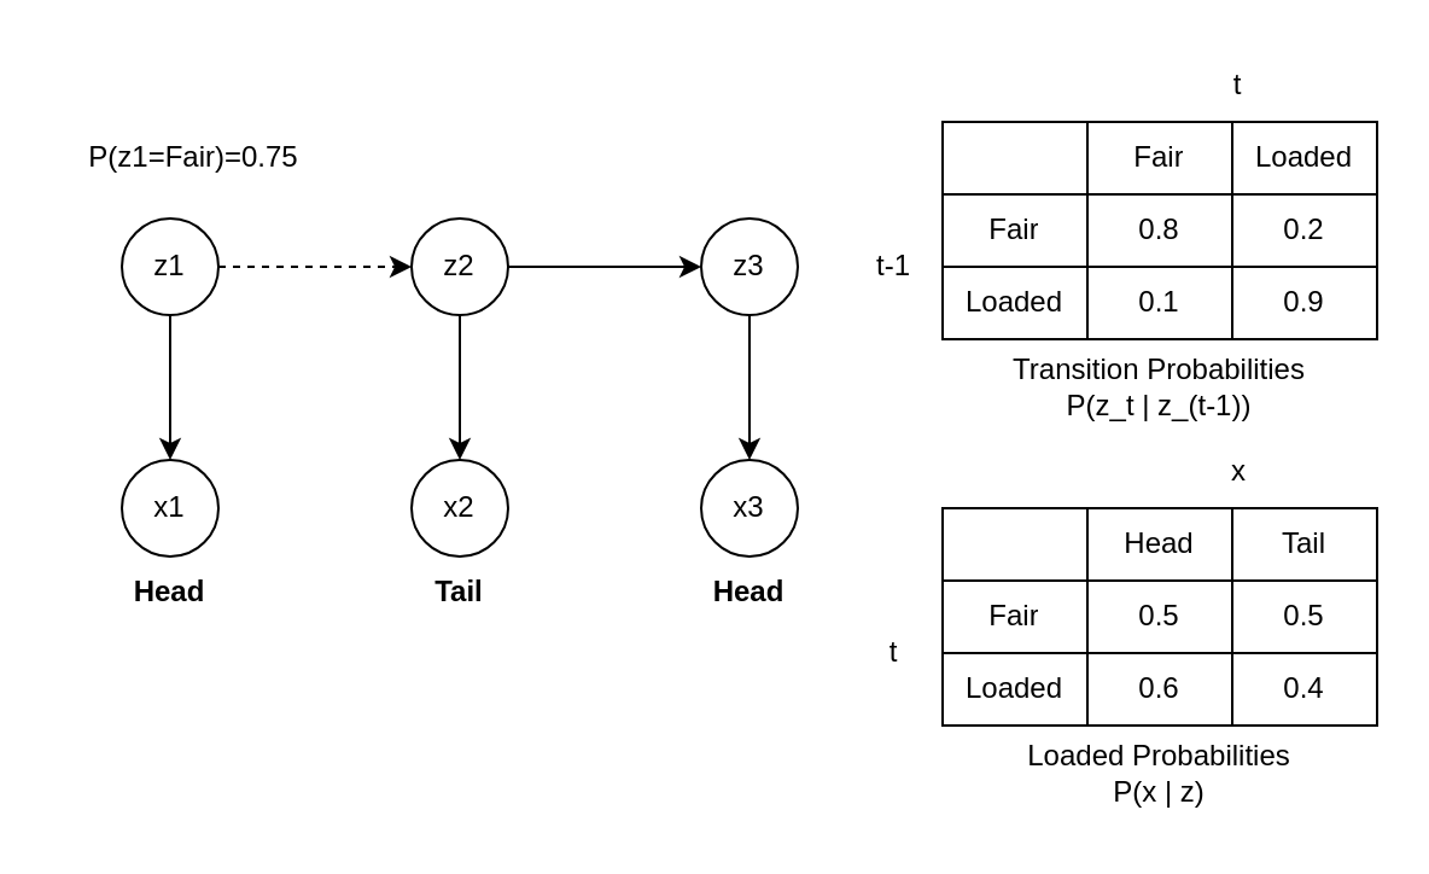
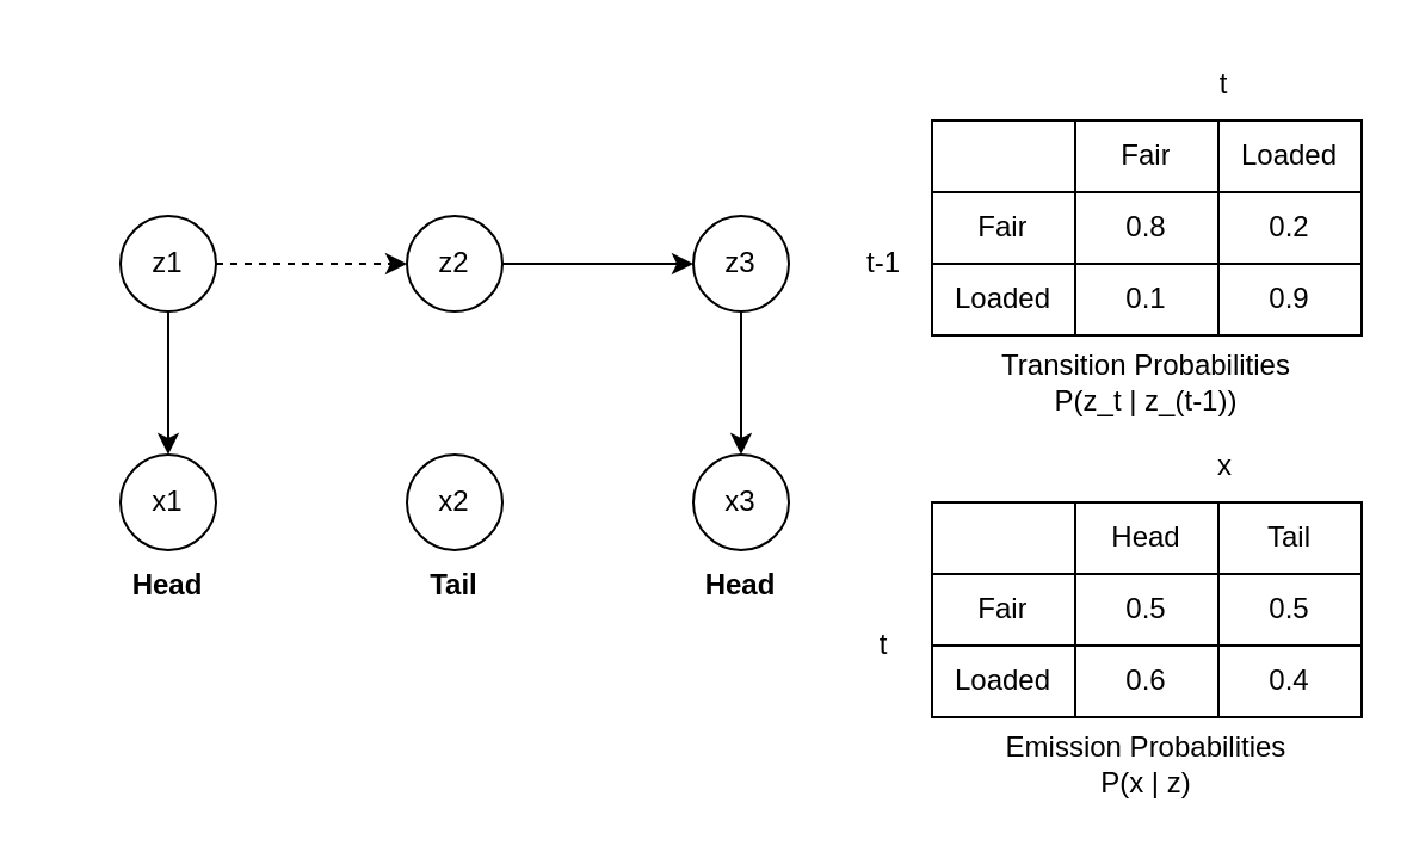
  <mxCell id="0" />
  <mxCell id="1" parent="0" />
  <mxCell id="2" value="" style="edgeStyle=orthogonalEdgeStyle;rounded=0;orthogonalLoop=1;jettySize=auto;html=1;dashed=1;" edge="1" parent="1" source="4" target="7"><mxGeometry relative="1" as="geometry" /></mxCell>
  <mxCell id="3" value="" style="edgeStyle=orthogonalEdgeStyle;rounded=0;orthogonalLoop=1;jettySize=auto;html=1;" edge="1" parent="1" source="4" target="23"><mxGeometry relative="1" as="geometry" /></mxCell>
  <mxCell id="4" value="z1" style="ellipse;whiteSpace=wrap;html=1;aspect=fixed;fontSize=12;" vertex="1" parent="1"><mxGeometry x="50" y="90" width="40" height="40" as="geometry" /></mxCell>
  <mxCell id="5" value="" style="edgeStyle=orthogonalEdgeStyle;rounded=0;orthogonalLoop=1;jettySize=auto;html=1;" edge="1" parent="1" source="7" target="9"><mxGeometry relative="1" as="geometry" /></mxCell>
- <mxCell id="6" value="" style="edgeStyle=orthogonalEdgeStyle;rounded=0;orthogonalLoop=1;jettySize=auto;html=1;" edge="1" parent="1" source="7" target="24"><mxGeometry relative="1" as="geometry" /></mxCell>
  <mxCell id="7" value="z2" style="ellipse;whiteSpace=wrap;html=1;aspect=fixed;fontSize=12;" vertex="1" parent="1"><mxGeometry x="170" y="90" width="40" height="40" as="geometry" /></mxCell>
  <mxCell id="8" value="" style="edgeStyle=orthogonalEdgeStyle;rounded=0;orthogonalLoop=1;jettySize=auto;html=1;" edge="1" parent="1" source="9" target="25"><mxGeometry relative="1" as="geometry" /></mxCell>
  <mxCell id="9" value="z3" style="ellipse;whiteSpace=wrap;html=1;aspect=fixed;fontSize=12;" vertex="1" parent="1"><mxGeometry x="290" y="90" width="40" height="40" as="geometry" /></mxCell>
  <mxCell id="10" value="" style="shape=table;startSize=0;container=1;collapsible=0;childLayout=tableLayout;fontSize=12;" vertex="1" parent="1"><mxGeometry x="390" y="50" width="180" height="90" as="geometry" /></mxCell>
  <mxCell id="11" value="" style="shape=tableRow;horizontal=0;startSize=0;swimlaneHead=0;swimlaneBody=0;strokeColor=inherit;top=0;left=0;bottom=0;right=0;collapsible=0;dropTarget=0;fillColor=none;points=[[0,0.5],[1,0.5]];portConstraint=eastwest;fontSize=16;" vertex="1" parent="10"><mxGeometry width="180" height="30" as="geometry" /></mxCell>
  <mxCell id="12" value="" style="shape=partialRectangle;html=1;whiteSpace=wrap;connectable=0;strokeColor=inherit;overflow=hidden;fillColor=none;top=0;left=0;bottom=0;right=0;pointerEvents=1;fontSize=12;align=left;" vertex="1" parent="11"><mxGeometry width="60" height="30" as="geometry"><mxRectangle width="60" height="30" as="alternateBounds" /></mxGeometry></mxCell>
  <mxCell id="13" value="Fair" style="shape=partialRectangle;html=1;whiteSpace=wrap;connectable=0;strokeColor=inherit;overflow=hidden;fillColor=none;top=0;left=0;bottom=0;right=0;pointerEvents=1;fontSize=12;" vertex="1" parent="11"><mxGeometry x="60" width="60" height="30" as="geometry"><mxRectangle width="60" height="30" as="alternateBounds" /></mxGeometry></mxCell>
  <mxCell id="14" value="Loaded" style="shape=partialRectangle;html=1;whiteSpace=wrap;connectable=0;strokeColor=inherit;overflow=hidden;fillColor=none;top=0;left=0;bottom=0;right=0;pointerEvents=1;fontSize=12;" vertex="1" parent="11"><mxGeometry x="120" width="60" height="30" as="geometry"><mxRectangle width="60" height="30" as="alternateBounds" /></mxGeometry></mxCell>
  <mxCell id="15" value="" style="shape=tableRow;horizontal=0;startSize=0;swimlaneHead=0;swimlaneBody=0;strokeColor=inherit;top=0;left=0;bottom=0;right=0;collapsible=0;dropTarget=0;fillColor=none;points=[[0,0.5],[1,0.5]];portConstraint=eastwest;fontSize=16;" vertex="1" parent="10"><mxGeometry y="30" width="180" height="30" as="geometry" /></mxCell>
  <mxCell id="16" value="Fair" style="shape=partialRectangle;html=1;whiteSpace=wrap;connectable=0;strokeColor=inherit;overflow=hidden;fillColor=none;top=0;left=0;bottom=0;right=0;pointerEvents=1;fontSize=12;" vertex="1" parent="15"><mxGeometry width="60" height="30" as="geometry"><mxRectangle width="60" height="30" as="alternateBounds" /></mxGeometry></mxCell>
  <mxCell id="17" value="0.8" style="shape=partialRectangle;html=1;whiteSpace=wrap;connectable=0;strokeColor=inherit;overflow=hidden;fillColor=none;top=0;left=0;bottom=0;right=0;pointerEvents=1;fontSize=12;" vertex="1" parent="15"><mxGeometry x="60" width="60" height="30" as="geometry"><mxRectangle width="60" height="30" as="alternateBounds" /></mxGeometry></mxCell>
  <mxCell id="18" value="0.2" style="shape=partialRectangle;html=1;whiteSpace=wrap;connectable=0;strokeColor=inherit;overflow=hidden;fillColor=none;top=0;left=0;bottom=0;right=0;pointerEvents=1;fontSize=12;" vertex="1" parent="15"><mxGeometry x="120" width="60" height="30" as="geometry"><mxRectangle width="60" height="30" as="alternateBounds" /></mxGeometry></mxCell>
  <mxCell id="19" value="" style="shape=tableRow;horizontal=0;startSize=0;swimlaneHead=0;swimlaneBody=0;strokeColor=inherit;top=0;left=0;bottom=0;right=0;collapsible=0;dropTarget=0;fillColor=none;points=[[0,0.5],[1,0.5]];portConstraint=eastwest;fontSize=16;" vertex="1" parent="10"><mxGeometry y="60" width="180" height="30" as="geometry" /></mxCell>
  <mxCell id="20" value="Loaded" style="shape=partialRectangle;html=1;whiteSpace=wrap;connectable=0;strokeColor=inherit;overflow=hidden;fillColor=none;top=0;left=0;bottom=0;right=0;pointerEvents=1;fontSize=12;" vertex="1" parent="19"><mxGeometry width="60" height="30" as="geometry"><mxRectangle width="60" height="30" as="alternateBounds" /></mxGeometry></mxCell>
  <mxCell id="21" value="0.1" style="shape=partialRectangle;html=1;whiteSpace=wrap;connectable=0;strokeColor=inherit;overflow=hidden;fillColor=none;top=0;left=0;bottom=0;right=0;pointerEvents=1;fontSize=12;" vertex="1" parent="19"><mxGeometry x="60" width="60" height="30" as="geometry"><mxRectangle width="60" height="30" as="alternateBounds" /></mxGeometry></mxCell>
  <mxCell id="22" value="0.9" style="shape=partialRectangle;html=1;whiteSpace=wrap;connectable=0;strokeColor=inherit;overflow=hidden;fillColor=none;top=0;left=0;bottom=0;right=0;pointerEvents=1;fontSize=12;" vertex="1" parent="19"><mxGeometry x="120" width="60" height="30" as="geometry"><mxRectangle width="60" height="30" as="alternateBounds" /></mxGeometry></mxCell>
  <mxCell id="23" value="x1" style="ellipse;whiteSpace=wrap;html=1;aspect=fixed;fontSize=12;" vertex="1" parent="1"><mxGeometry x="50" y="190" width="40" height="40" as="geometry" /></mxCell>
  <mxCell id="24" value="x2" style="ellipse;whiteSpace=wrap;html=1;aspect=fixed;fontSize=12;" vertex="1" parent="1"><mxGeometry x="170" y="190" width="40" height="40" as="geometry" /></mxCell>
  <mxCell id="25" value="x3" style="ellipse;whiteSpace=wrap;html=1;aspect=fixed;fontSize=12;" vertex="1" parent="1"><mxGeometry x="290" y="190" width="40" height="40" as="geometry" /></mxCell>
  <mxCell id="26" value="Head" style="text;html=1;strokeColor=none;fillColor=none;align=center;verticalAlign=middle;whiteSpace=wrap;rounded=0;fontStyle=1" vertex="1" parent="1"><mxGeometry x="60" y="230" width="20" height="30" as="geometry" /></mxCell>
  <mxCell id="27" value="Tail" style="text;html=1;strokeColor=none;fillColor=none;align=center;verticalAlign=middle;whiteSpace=wrap;rounded=0;fontStyle=1" vertex="1" parent="1"><mxGeometry x="180" y="230" width="20" height="30" as="geometry" /></mxCell>
  <mxCell id="28" value="Head" style="text;html=1;strokeColor=none;fillColor=none;align=center;verticalAlign=middle;whiteSpace=wrap;rounded=0;fontStyle=1" vertex="1" parent="1"><mxGeometry x="300" y="230" width="20" height="30" as="geometry" /></mxCell>
  <mxCell id="29" value="" style="shape=table;startSize=0;container=1;collapsible=0;childLayout=tableLayout;fontSize=16;" vertex="1" parent="1"><mxGeometry x="390" y="210" width="180" height="90" as="geometry" /></mxCell>
  <mxCell id="30" value="" style="shape=tableRow;horizontal=0;startSize=0;swimlaneHead=0;swimlaneBody=0;strokeColor=inherit;top=0;left=0;bottom=0;right=0;collapsible=0;dropTarget=0;fillColor=none;points=[[0,0.5],[1,0.5]];portConstraint=eastwest;fontSize=16;" vertex="1" parent="29"><mxGeometry width="180" height="30" as="geometry" /></mxCell>
  <mxCell id="31" value="" style="shape=partialRectangle;html=1;whiteSpace=wrap;connectable=0;strokeColor=inherit;overflow=hidden;fillColor=none;top=0;left=0;bottom=0;right=0;pointerEvents=1;fontSize=12;" vertex="1" parent="30"><mxGeometry width="60" height="30" as="geometry"><mxRectangle width="60" height="30" as="alternateBounds" /></mxGeometry></mxCell>
  <mxCell id="32" value="Head" style="shape=partialRectangle;html=1;whiteSpace=wrap;connectable=0;strokeColor=inherit;overflow=hidden;fillColor=none;top=0;left=0;bottom=0;right=0;pointerEvents=1;fontSize=12;" vertex="1" parent="30"><mxGeometry x="60" width="60" height="30" as="geometry"><mxRectangle width="60" height="30" as="alternateBounds" /></mxGeometry></mxCell>
  <mxCell id="33" value="Tail" style="shape=partialRectangle;html=1;whiteSpace=wrap;connectable=0;strokeColor=inherit;overflow=hidden;fillColor=none;top=0;left=0;bottom=0;right=0;pointerEvents=1;fontSize=12;" vertex="1" parent="30"><mxGeometry x="120" width="60" height="30" as="geometry"><mxRectangle width="60" height="30" as="alternateBounds" /></mxGeometry></mxCell>
  <mxCell id="34" value="" style="shape=tableRow;horizontal=0;startSize=0;swimlaneHead=0;swimlaneBody=0;strokeColor=inherit;top=0;left=0;bottom=0;right=0;collapsible=0;dropTarget=0;fillColor=none;points=[[0,0.5],[1,0.5]];portConstraint=eastwest;fontSize=16;" vertex="1" parent="29"><mxGeometry y="30" width="180" height="30" as="geometry" /></mxCell>
  <mxCell id="35" value="Fair" style="shape=partialRectangle;html=1;whiteSpace=wrap;connectable=0;strokeColor=inherit;overflow=hidden;fillColor=none;top=0;left=0;bottom=0;right=0;pointerEvents=1;fontSize=12;" vertex="1" parent="34"><mxGeometry width="60" height="30" as="geometry"><mxRectangle width="60" height="30" as="alternateBounds" /></mxGeometry></mxCell>
  <mxCell id="36" value="0.5" style="shape=partialRectangle;html=1;whiteSpace=wrap;connectable=0;strokeColor=inherit;overflow=hidden;fillColor=none;top=0;left=0;bottom=0;right=0;pointerEvents=1;fontSize=12;" vertex="1" parent="34"><mxGeometry x="60" width="60" height="30" as="geometry"><mxRectangle width="60" height="30" as="alternateBounds" /></mxGeometry></mxCell>
  <mxCell id="37" value="0.5" style="shape=partialRectangle;html=1;whiteSpace=wrap;connectable=0;strokeColor=inherit;overflow=hidden;fillColor=none;top=0;left=0;bottom=0;right=0;pointerEvents=1;fontSize=12;" vertex="1" parent="34"><mxGeometry x="120" width="60" height="30" as="geometry"><mxRectangle width="60" height="30" as="alternateBounds" /></mxGeometry></mxCell>
  <mxCell id="38" value="" style="shape=tableRow;horizontal=0;startSize=0;swimlaneHead=0;swimlaneBody=0;strokeColor=inherit;top=0;left=0;bottom=0;right=0;collapsible=0;dropTarget=0;fillColor=none;points=[[0,0.5],[1,0.5]];portConstraint=eastwest;fontSize=16;" vertex="1" parent="29"><mxGeometry y="60" width="180" height="30" as="geometry" /></mxCell>
  <mxCell id="39" value="Loaded" style="shape=partialRectangle;html=1;whiteSpace=wrap;connectable=0;strokeColor=inherit;overflow=hidden;fillColor=none;top=0;left=0;bottom=0;right=0;pointerEvents=1;fontSize=12;" vertex="1" parent="38"><mxGeometry width="60" height="30" as="geometry"><mxRectangle width="60" height="30" as="alternateBounds" /></mxGeometry></mxCell>
  <mxCell id="40" value="0.6" style="shape=partialRectangle;html=1;whiteSpace=wrap;connectable=0;strokeColor=inherit;overflow=hidden;fillColor=none;top=0;left=0;bottom=0;right=0;pointerEvents=1;fontSize=12;" vertex="1" parent="38"><mxGeometry x="60" width="60" height="30" as="geometry"><mxRectangle width="60" height="30" as="alternateBounds" /></mxGeometry></mxCell>
  <mxCell id="41" value="0.4" style="shape=partialRectangle;html=1;whiteSpace=wrap;connectable=0;strokeColor=inherit;overflow=hidden;fillColor=none;top=0;left=0;bottom=0;right=0;pointerEvents=1;fontSize=12;" vertex="1" parent="38"><mxGeometry x="120" width="60" height="30" as="geometry"><mxRectangle width="60" height="30" as="alternateBounds" /></mxGeometry></mxCell>
- <mxCell id="42" value="P(z1=Fair)=0.75" style="text;html=1;strokeColor=none;fillColor=none;align=center;verticalAlign=middle;whiteSpace=wrap;rounded=0;" vertex="1" parent="1"><mxGeometry x="20" y="50" width="120" height="30" as="geometry" /></mxCell>
  <mxCell id="43" value="Transition Probabilities P(z_t | z_(t-1))" style="text;html=1;strokeColor=none;fillColor=none;align=center;verticalAlign=middle;whiteSpace=wrap;rounded=0;" vertex="1" parent="1"><mxGeometry x="415" y="140" width="130" height="40" as="geometry" /></mxCell>
- <mxCell id="44" value="Loaded Probabilities&lt;br&gt;P(x | z)" style="text;html=1;strokeColor=none;fillColor=none;align=center;verticalAlign=middle;whiteSpace=wrap;rounded=0;" vertex="1" parent="1"><mxGeometry x="415" y="300" width="130" height="40" as="geometry" /></mxCell>
+ <mxCell id="44" value="Emission Probabilities&lt;br&gt;P(x | z)" style="text;html=1;strokeColor=none;fillColor=none;align=center;verticalAlign=middle;whiteSpace=wrap;rounded=0;" vertex="1" parent="1"><mxGeometry x="415" y="300" width="130" height="40" as="geometry" /></mxCell>
  <mxCell id="45" value="t" style="text;html=1;strokeColor=none;fillColor=none;align=center;verticalAlign=middle;whiteSpace=wrap;rounded=0;" vertex="1" parent="1"><mxGeometry x="485" y="20" width="55" height="30" as="geometry" /></mxCell>
  <mxCell id="46" value="t-1" style="text;html=1;strokeColor=none;fillColor=none;align=center;verticalAlign=middle;whiteSpace=wrap;rounded=0;" vertex="1" parent="1"><mxGeometry x="350" y="100" width="40" height="20" as="geometry" /></mxCell>
  <mxCell id="47" value="x" style="text;html=1;strokeColor=none;fillColor=none;align=center;verticalAlign=middle;whiteSpace=wrap;rounded=0;" vertex="1" parent="1"><mxGeometry x="492.5" y="180" width="40" height="30" as="geometry" /></mxCell>
  <mxCell id="48" value="t" style="text;html=1;strokeColor=none;fillColor=none;align=center;verticalAlign=middle;whiteSpace=wrap;rounded=0;" vertex="1" parent="1"><mxGeometry x="350" y="260" width="40" height="20" as="geometry" /></mxCell>
